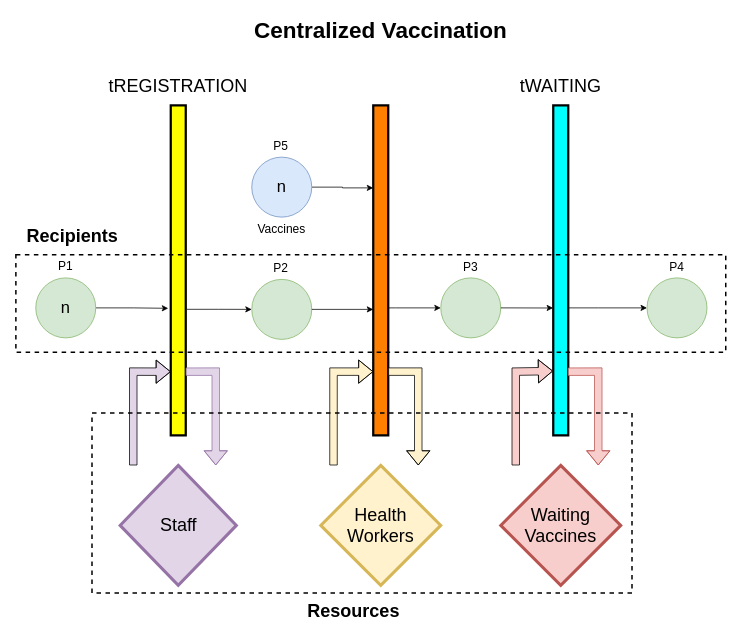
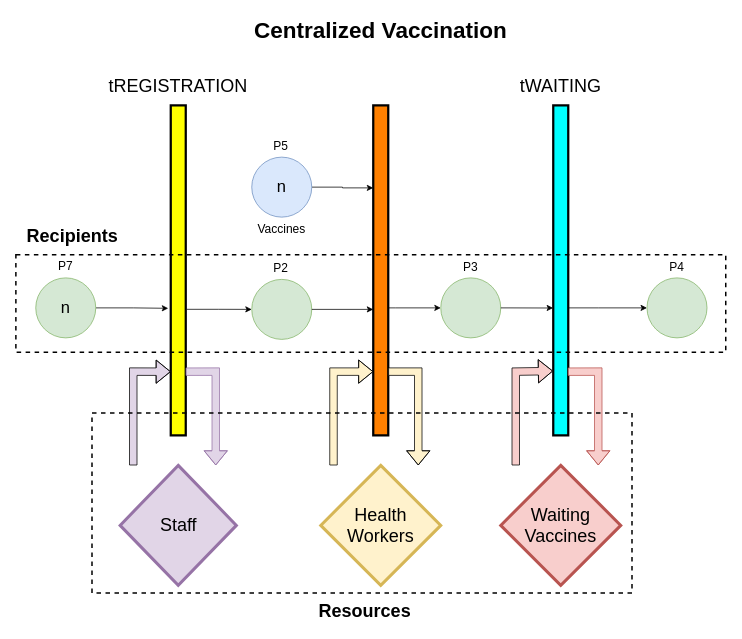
  <mxCell id="0" />
  <mxCell id="1" parent="0" />
  <mxCell id="2" style="edgeStyle=orthogonalEdgeStyle;rounded=0;orthogonalLoop=1;jettySize=auto;html=1;entryX=-0.167;entryY=0.615;entryDx=0;entryDy=0;entryPerimeter=0;" parent="1" source="3" target="5" edge="1"><mxGeometry relative="1" as="geometry" /></mxCell>
  <mxCell id="3" value="n" style="ellipse;whiteSpace=wrap;html=1;aspect=fixed;fontSize=22;fillColor=#d5e8d4;strokeColor=#82b366;" parent="1" vertex="1"><mxGeometry x="47" y="370" width="80" height="80" as="geometry" /></mxCell>
  <mxCell id="4" style="edgeStyle=orthogonalEdgeStyle;rounded=0;orthogonalLoop=1;jettySize=auto;html=1;entryX=0;entryY=0.5;entryDx=0;entryDy=0;exitX=1.067;exitY=0.618;exitDx=0;exitDy=0;exitPerimeter=0;" parent="1" source="5" target="8" edge="1"><mxGeometry relative="1" as="geometry" /></mxCell>
  <mxCell id="5" value="" style="rounded=0;whiteSpace=wrap;html=1;fillColor=#FFFF00;strokeColor=#000000;labelBorderColor=none;strokeWidth=3;" parent="1" vertex="1"><mxGeometry x="227" y="140" width="20" height="440" as="geometry" /></mxCell>
  <mxCell id="6" style="edgeStyle=orthogonalEdgeStyle;rounded=0;orthogonalLoop=1;jettySize=auto;html=1;entryX=0;entryY=0.5;entryDx=0;entryDy=0;" parent="1" source="7" target="11" edge="1"><mxGeometry relative="1" as="geometry"><Array as="points"><mxPoint x="527" y="410" /><mxPoint x="527" y="410" /></Array></mxGeometry></mxCell>
  <mxCell id="7" value="" style="rounded=0;whiteSpace=wrap;html=1;fillColor=#FF8000;strokeColor=#000000;strokeWidth=3;" parent="1" vertex="1"><mxGeometry x="497" y="140" width="20" height="440" as="geometry" /></mxCell>
  <mxCell id="8" value="" style="ellipse;whiteSpace=wrap;html=1;aspect=fixed;fontSize=22;fillColor=#d5e8d4;strokeColor=#82b366;" parent="1" vertex="1"><mxGeometry x="335" y="372" width="80" height="80" as="geometry" /></mxCell>
  <mxCell id="9" style="edgeStyle=orthogonalEdgeStyle;rounded=0;orthogonalLoop=1;jettySize=auto;html=1;exitX=1;exitY=0.5;exitDx=0;exitDy=0;entryX=0;entryY=0.25;entryDx=0;entryDy=0;" parent="1" source="10" target="7" edge="1"><mxGeometry relative="1" as="geometry" /></mxCell>
  <mxCell id="10" value="&lt;font style=&quot;font-size: 22px&quot;&gt;n&lt;/font&gt;" style="ellipse;whiteSpace=wrap;html=1;aspect=fixed;fillColor=#dae8fc;strokeColor=#6c8ebf;" parent="1" vertex="1"><mxGeometry x="335" y="209" width="80" height="80" as="geometry" /></mxCell>
  <mxCell id="11" value="" style="ellipse;whiteSpace=wrap;html=1;aspect=fixed;fillColor=#d5e8d4;strokeColor=#82b366;" parent="1" vertex="1"><mxGeometry x="587" y="370" width="80" height="80" as="geometry" /></mxCell>
  <mxCell id="12" style="edgeStyle=orthogonalEdgeStyle;rounded=0;orthogonalLoop=1;jettySize=auto;html=1;entryX=0;entryY=0.5;entryDx=0;entryDy=0;fontSize=22;" parent="1" source="13" target="22" edge="1"><mxGeometry relative="1" as="geometry"><mxPoint x="777" y="370" as="sourcePoint" /><Array as="points"><mxPoint x="797" y="410" /><mxPoint x="797" y="410" /></Array></mxGeometry></mxCell>
  <mxCell id="13" value="" style="rounded=0;whiteSpace=wrap;html=1;fillColor=#00FFFF;strokeColor=#000000;strokeWidth=3;" parent="1" vertex="1"><mxGeometry x="737" y="140" width="20" height="440" as="geometry" /></mxCell>
  <mxCell id="14" value="Vaccines" style="text;html=1;strokeColor=none;fillColor=none;align=center;verticalAlign=middle;whiteSpace=wrap;rounded=0;fontSize=16;" parent="1" vertex="1"><mxGeometry x="315" y="289" width="120" height="30" as="geometry" /></mxCell>
- <mxCell id="15" value="P1" style="text;html=1;strokeColor=none;fillColor=none;align=center;verticalAlign=middle;whiteSpace=wrap;rounded=0;labelBorderColor=none;fontSize=16;" parent="1" vertex="1"><mxGeometry x="72" y="339" width="30" height="30" as="geometry" /></mxCell>
+ <mxCell id="15" value="P7" style="text;html=1;strokeColor=none;fillColor=none;align=center;verticalAlign=middle;whiteSpace=wrap;rounded=0;labelBorderColor=none;fontSize=16;" parent="1" vertex="1"><mxGeometry x="72" y="339" width="30" height="30" as="geometry" /></mxCell>
  <mxCell id="16" value="P2" style="text;html=1;strokeColor=none;fillColor=none;align=center;verticalAlign=middle;whiteSpace=wrap;rounded=0;labelBorderColor=none;fontSize=16;" parent="1" vertex="1"><mxGeometry x="359" y="342" width="30" height="30" as="geometry" /></mxCell>
  <mxCell id="17" value="P5" style="text;html=1;strokeColor=none;fillColor=none;align=center;verticalAlign=middle;whiteSpace=wrap;rounded=0;labelBorderColor=none;fontSize=16;" parent="1" vertex="1"><mxGeometry x="359" y="179" width="30" height="30" as="geometry" /></mxCell>
  <mxCell id="18" value="P3" style="text;html=1;strokeColor=none;fillColor=none;align=center;verticalAlign=middle;whiteSpace=wrap;rounded=0;labelBorderColor=none;fontSize=16;" parent="1" vertex="1"><mxGeometry x="612" y="340" width="30" height="30" as="geometry" /></mxCell>
  <mxCell id="19" value="tREGISTRATION" style="text;html=1;strokeColor=none;fillColor=none;align=center;verticalAlign=middle;whiteSpace=wrap;rounded=0;labelBorderColor=none;fontSize=24;" parent="1" vertex="1"><mxGeometry x="128" y="100" width="218" height="30" as="geometry" /></mxCell>
  <mxCell id="20" value="tWAITING" style="text;html=1;strokeColor=none;fillColor=none;align=center;verticalAlign=middle;whiteSpace=wrap;rounded=0;labelBorderColor=none;fontSize=24;" parent="1" vertex="1"><mxGeometry x="682" y="100" width="130" height="30" as="geometry" /></mxCell>
  <mxCell id="21" value="&lt;b&gt;&lt;font style=&quot;font-size: 30px&quot;&gt;Centralized Vaccination&lt;/font&gt;&lt;/b&gt;" style="text;html=1;strokeColor=none;fillColor=none;align=center;verticalAlign=middle;whiteSpace=wrap;rounded=0;labelBorderColor=none;fontSize=16;" parent="1" vertex="1"><mxGeometry x="267" y="20" width="480" height="40" as="geometry" /></mxCell>
  <mxCell id="22" value="" style="ellipse;whiteSpace=wrap;html=1;aspect=fixed;fillColor=#d5e8d4;strokeColor=#82b366;" parent="1" vertex="1"><mxGeometry x="862" y="370" width="80" height="80" as="geometry" /></mxCell>
  <mxCell id="23" value="P4" style="text;html=1;strokeColor=none;fillColor=none;align=center;verticalAlign=middle;whiteSpace=wrap;rounded=0;labelBorderColor=none;fontSize=16;" parent="1" vertex="1"><mxGeometry x="887" y="340" width="30" height="30" as="geometry" /></mxCell>
  <mxCell id="24" value="" style="shape=flexArrow;endArrow=classic;html=1;rounded=0;strokeWidth=1;entryX=0;entryY=0.807;entryDx=0;entryDy=0;fillColor=#E1D5E7;strokeColor=#000000;entryPerimeter=0;" parent="1" target="5" edge="1"><mxGeometry width="50" height="50" relative="1" as="geometry"><mxPoint x="177" y="620" as="sourcePoint" /><mxPoint x="467" y="370" as="targetPoint" /><Array as="points"><mxPoint x="177" y="495" /></Array></mxGeometry></mxCell>
  <mxCell id="25" value="" style="shape=flexArrow;endArrow=classic;html=1;rounded=0;strokeWidth=1;entryX=-0.017;entryY=0.805;entryDx=0;entryDy=0;fillColor=#f8cecc;strokeColor=#000000;entryPerimeter=0;" parent="1" target="13" edge="1"><mxGeometry width="50" height="50" relative="1" as="geometry"><mxPoint x="687" y="620" as="sourcePoint" /><mxPoint x="737" y="500" as="targetPoint" /><Array as="points"><mxPoint x="687" y="495" /></Array></mxGeometry></mxCell>
  <mxCell id="26" value="" style="shape=flexArrow;endArrow=classic;html=1;rounded=0;strokeWidth=1;fillColor=#FFF2CC;strokeColor=#000000;" parent="1" edge="1"><mxGeometry width="50" height="50" relative="1" as="geometry"><mxPoint x="444" y="620" as="sourcePoint" /><mxPoint x="497" y="495" as="targetPoint" /><Array as="points"><mxPoint x="444" y="495" /></Array></mxGeometry></mxCell>
  <mxCell id="27" value="" style="shape=flexArrow;endArrow=classic;html=1;rounded=0;strokeColor=#9673a6;strokeWidth=1;fillColor=#e1d5e7;exitX=1;exitY=0.807;exitDx=0;exitDy=0;exitPerimeter=0;" parent="1" source="5" edge="1"><mxGeometry width="50" height="50" relative="1" as="geometry"><mxPoint x="417" y="420" as="sourcePoint" /><mxPoint x="287" y="620" as="targetPoint" /><Array as="points"><mxPoint x="287" y="495" /></Array></mxGeometry></mxCell>
  <mxCell id="28" value="" style="shape=flexArrow;endArrow=classic;html=1;rounded=0;strokeColor=#000000;strokeWidth=1;fillColor=#FFF2CC;" parent="1" edge="1"><mxGeometry width="50" height="50" relative="1" as="geometry"><mxPoint x="517" y="495" as="sourcePoint" /><mxPoint x="557" y="620" as="targetPoint" /><Array as="points"><mxPoint x="557" y="495" /></Array></mxGeometry></mxCell>
  <mxCell id="29" value="" style="shape=flexArrow;endArrow=classic;html=1;rounded=0;strokeColor=#b85450;strokeWidth=1;fillColor=#f8cecc;exitX=0.976;exitY=0.807;exitDx=0;exitDy=0;exitPerimeter=0;" parent="1" source="13" edge="1"><mxGeometry width="50" height="50" relative="1" as="geometry"><mxPoint x="417" y="420" as="sourcePoint" /><mxPoint x="797" y="620" as="targetPoint" /><Array as="points"><mxPoint x="797" y="495" /></Array></mxGeometry></mxCell>
  <mxCell id="30" value="Waiting Vaccines" style="rhombus;whiteSpace=wrap;html=1;fillColor=#f8cecc;strokeColor=#b85450;strokeWidth=4;fontSize=24;" parent="1" vertex="1"><mxGeometry x="667" y="620" width="160" height="160" as="geometry" /></mxCell>
  <mxCell id="31" value="" style="rounded=0;whiteSpace=wrap;html=1;strokeWidth=2;fillColor=none;dashed=1;" parent="1" vertex="1"><mxGeometry x="122" y="550" width="720" height="240" as="geometry" /></mxCell>
- <mxCell id="32" value="&lt;font style=&quot;font-size: 24px&quot;&gt;Resources&lt;/font&gt;" style="text;html=1;strokeColor=none;fillColor=none;align=center;verticalAlign=middle;whiteSpace=wrap;rounded=0;dashed=1;fontStyle=1" parent="1" vertex="1"><mxGeometry x="400" y="800" width="142" height="30" as="geometry" /></mxCell>
+ <mxCell id="32" value="&lt;font style=&quot;font-size: 24px&quot;&gt;Resources&lt;/font&gt;" style="text;html=1;strokeColor=none;fillColor=none;align=center;verticalAlign=middle;whiteSpace=wrap;rounded=0;dashed=1;fontStyle=1" parent="1" vertex="1"><mxGeometry x="415" y="800" width="142" height="30" as="geometry" /></mxCell>
  <mxCell id="33" value="Staff" style="rhombus;whiteSpace=wrap;html=1;fillColor=#e1d5e7;strokeColor=#9673a6;strokeWidth=4;fontSize=24;" parent="1" vertex="1"><mxGeometry x="159.5" y="620" width="155" height="160" as="geometry" /></mxCell>
  <mxCell id="34" value="Health Workers" style="rhombus;whiteSpace=wrap;html=1;fillColor=#fff2cc;strokeColor=#d6b656;strokeWidth=4;fontSize=24;" parent="1" vertex="1"><mxGeometry x="427" y="620" width="160" height="160" as="geometry" /></mxCell>
  <mxCell id="35" value="" style="rounded=0;whiteSpace=wrap;html=1;dashed=1;fontSize=24;strokeWidth=2;fillColor=none;" parent="1" vertex="1"><mxGeometry x="20.5" y="339" width="946.5" height="130" as="geometry" /></mxCell>
  <mxCell id="36" value="&lt;b&gt;Recipients&lt;/b&gt;" style="text;html=1;strokeColor=none;fillColor=none;align=center;verticalAlign=middle;whiteSpace=wrap;rounded=0;dashed=1;fontSize=24;" parent="1" vertex="1"><mxGeometry x="20.5" y="300" width="150" height="30" as="geometry" /></mxCell>
  <mxCell id="37" value="" style="endArrow=classic;html=1;rounded=0;exitX=1;exitY=0.5;exitDx=0;exitDy=0;" edge="1" parent="1" source="8"><mxGeometry width="50" height="50" relative="1" as="geometry"><mxPoint x="607" y="430" as="sourcePoint" /><mxPoint x="497" y="412" as="targetPoint" /></mxGeometry></mxCell>
  <mxCell id="38" value="" style="endArrow=classic;html=1;rounded=0;entryX=-0.01;entryY=0.614;entryDx=0;entryDy=0;entryPerimeter=0;exitX=1;exitY=0.5;exitDx=0;exitDy=0;" edge="1" parent="1" source="11" target="13"><mxGeometry width="50" height="50" relative="1" as="geometry"><mxPoint x="607" y="430" as="sourcePoint" /><mxPoint x="657" y="380" as="targetPoint" /></mxGeometry></mxCell>
